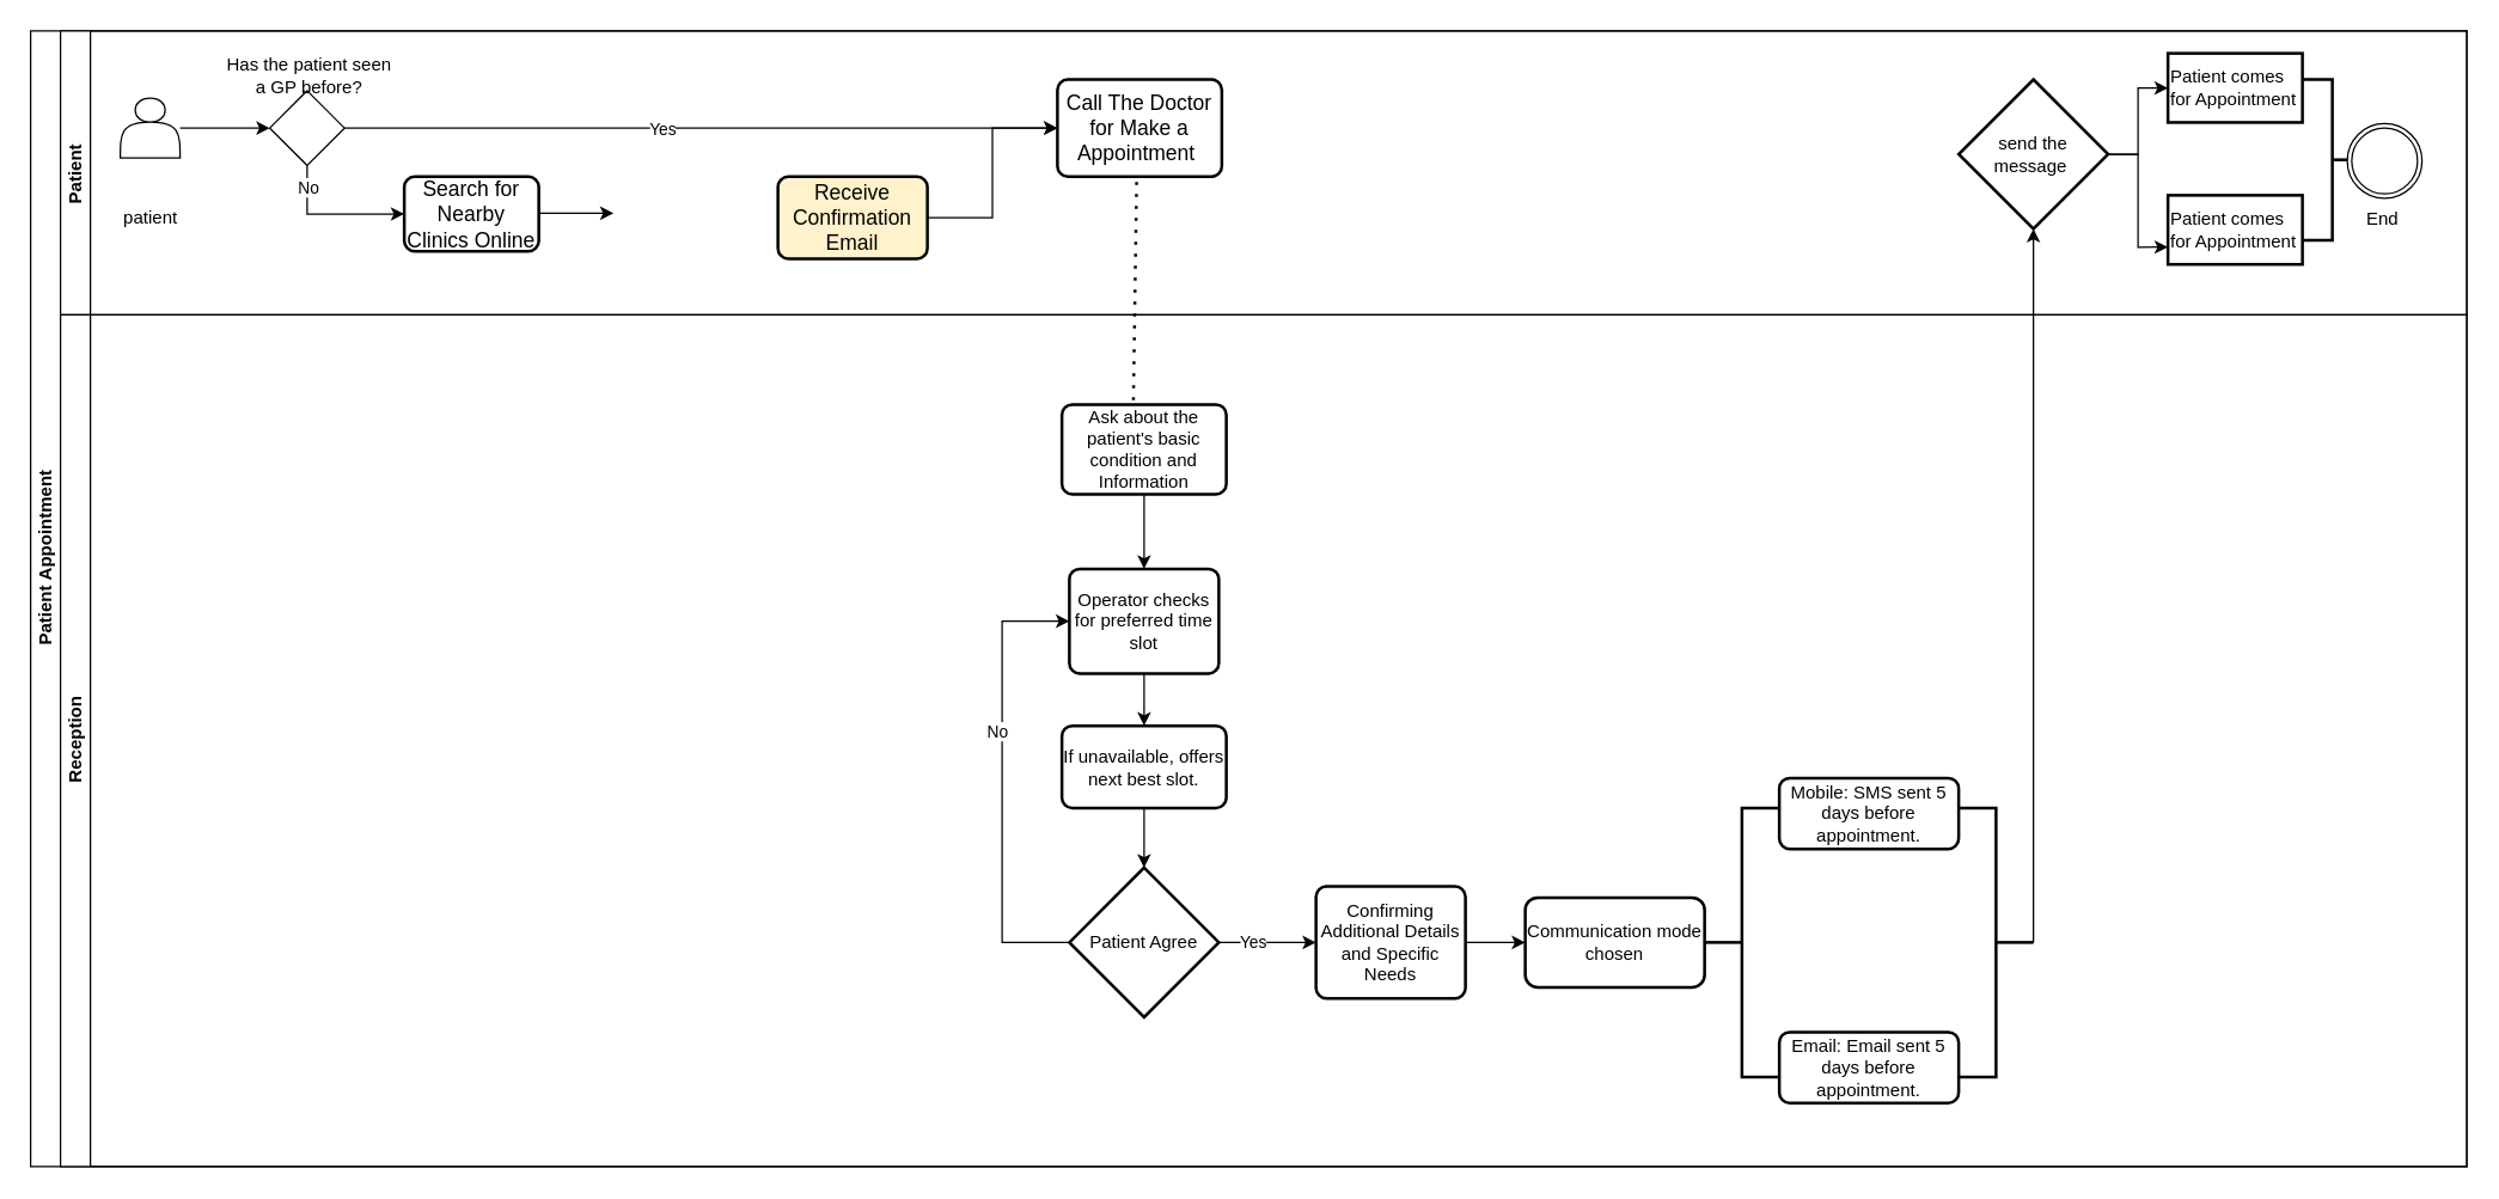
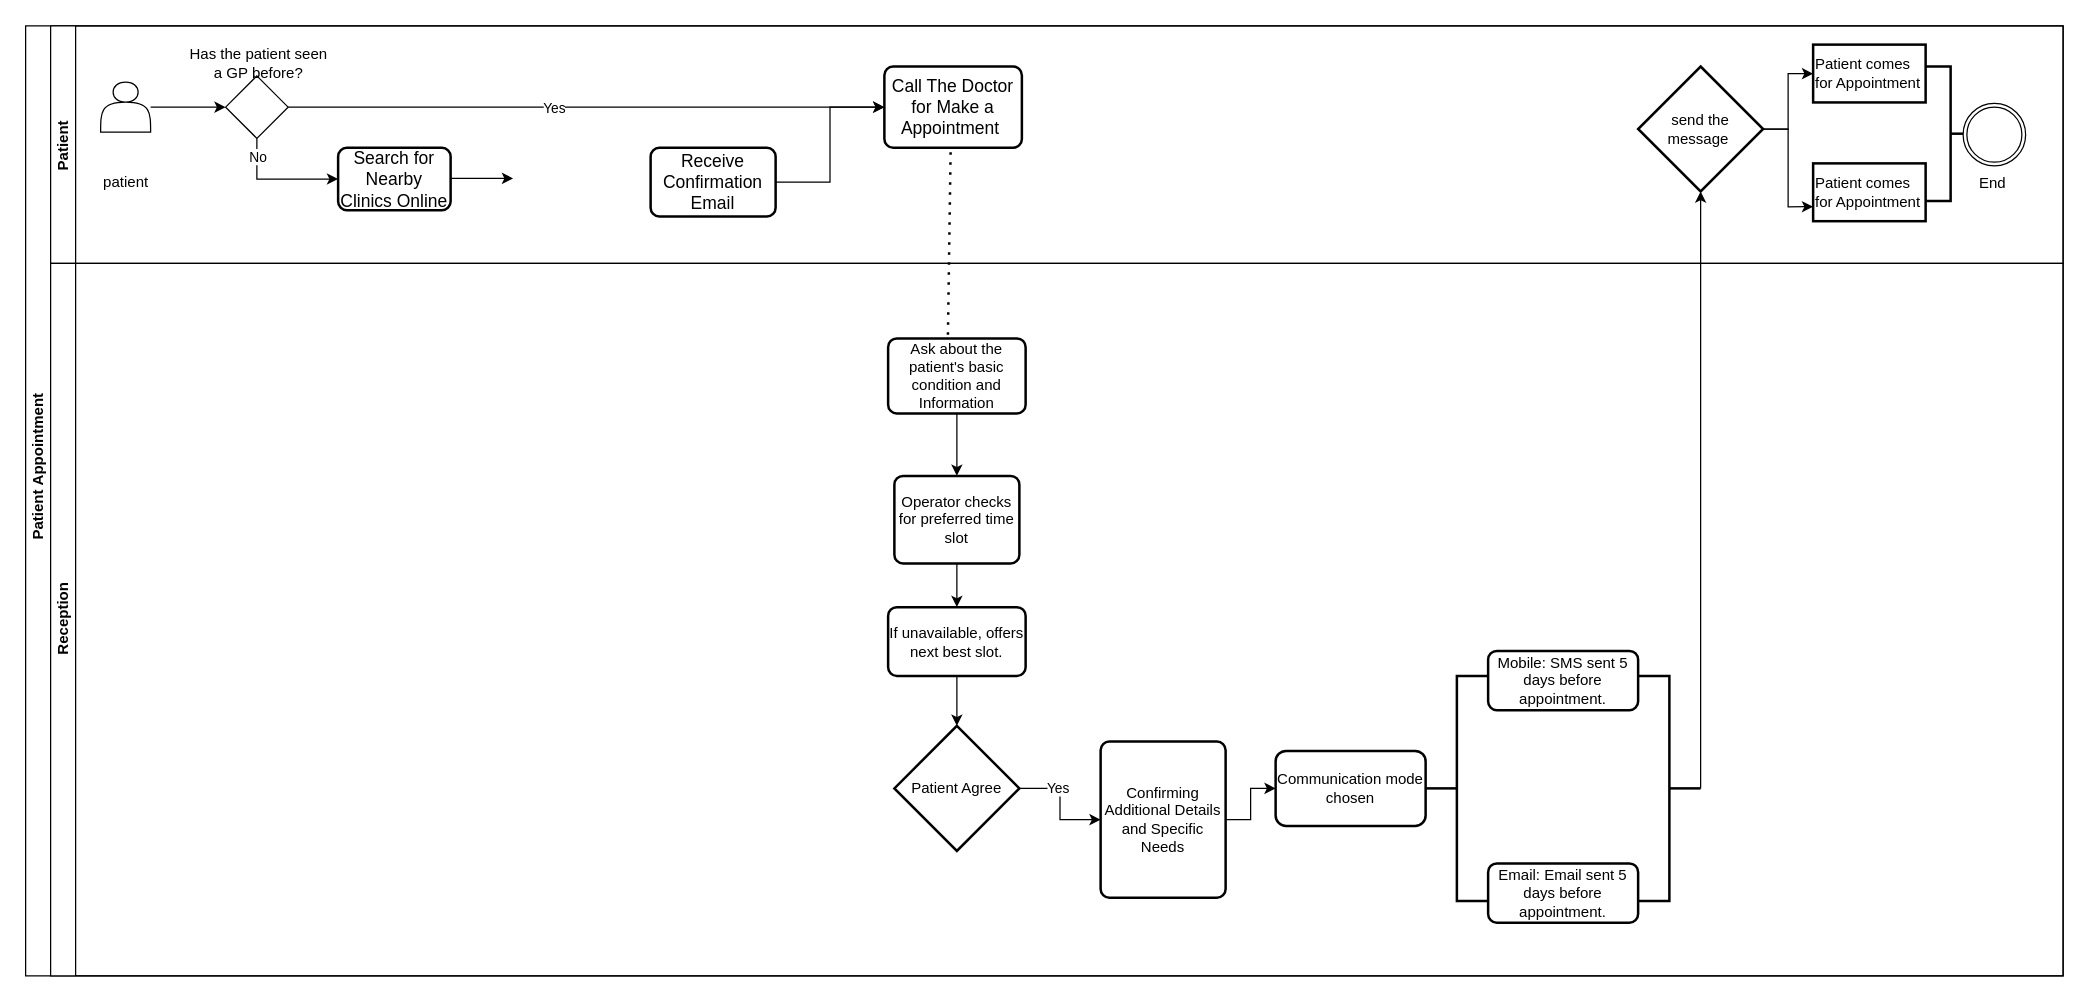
  <mxCell id="0" />
  <mxCell id="1" parent="0" />
  <mxCell id="2" value="&amp;nbsp; &amp;nbsp; &amp;nbsp; &amp;nbsp; &amp;nbsp; &amp;nbsp; &amp;nbsp; &amp;nbsp; &amp;nbsp;Patient&amp;nbsp;&lt;span style=&quot;background-color: initial;&quot;&gt;Appointment&amp;nbsp;&lt;/span&gt;" style="swimlane;html=1;childLayout=stackLayout;resizeParent=1;resizeParentMax=0;horizontal=0;startSize=20;horizontalStack=0;" parent="1" vertex="1"><mxGeometry x="20" y="20" width="1630" height="760" as="geometry" /></mxCell>
  <mxCell id="3" value="Patient&amp;nbsp;" style="swimlane;html=1;startSize=20;horizontal=0;" parent="2" vertex="1"><mxGeometry x="20" width="1610" height="190" as="geometry" /></mxCell>
  <mxCell id="4" style="edgeStyle=orthogonalEdgeStyle;rounded=0;orthogonalLoop=1;jettySize=auto;html=1;" edge="1" parent="3" source="5" target="11"><mxGeometry relative="1" as="geometry" /></mxCell>
  <mxCell id="5" value="" style="shape=actor;whiteSpace=wrap;html=1;" vertex="1" parent="3"><mxGeometry x="40" y="45" width="40" height="40" as="geometry" /></mxCell>
  <mxCell id="6" value="patient" style="text;html=1;align=center;verticalAlign=middle;resizable=0;points=[];autosize=1;strokeColor=none;fillColor=none;" vertex="1" parent="3"><mxGeometry x="30" y="110" width="60" height="30" as="geometry" /></mxCell>
  <mxCell id="7" style="edgeStyle=orthogonalEdgeStyle;rounded=0;orthogonalLoop=1;jettySize=auto;html=1;entryX=0;entryY=0.5;entryDx=0;entryDy=0;" edge="1" parent="3" source="11" target="13"><mxGeometry relative="1" as="geometry" /></mxCell>
  <mxCell id="8" value="Yes" style="edgeLabel;html=1;align=center;verticalAlign=middle;resizable=0;points=[];" vertex="1" connectable="0" parent="7"><mxGeometry x="-0.113" relative="1" as="geometry"><mxPoint as="offset" /></mxGeometry></mxCell>
  <mxCell id="9" style="edgeStyle=orthogonalEdgeStyle;rounded=0;orthogonalLoop=1;jettySize=auto;html=1;entryX=0;entryY=0.5;entryDx=0;entryDy=0;" edge="1" parent="3" source="11" target="14"><mxGeometry relative="1" as="geometry"><Array as="points"><mxPoint x="165" y="123" /></Array></mxGeometry></mxCell>
  <mxCell id="10" value="No" style="edgeLabel;html=1;align=center;verticalAlign=middle;resizable=0;points=[];" vertex="1" connectable="0" parent="9"><mxGeometry x="-0.707" y="4" relative="1" as="geometry"><mxPoint x="-4" as="offset" /></mxGeometry></mxCell>
  <mxCell id="11" value="" style="points=[[0.25,0.25,0],[0.5,0,0],[0.75,0.25,0],[1,0.5,0],[0.75,0.75,0],[0.5,1,0],[0.25,0.75,0],[0,0.5,0]];shape=mxgraph.bpmn.gateway2;html=1;verticalLabelPosition=bottom;labelBackgroundColor=#ffffff;verticalAlign=top;align=center;perimeter=rhombusPerimeter;outlineConnect=0;outline=none;symbol=none;" vertex="1" parent="3"><mxGeometry x="140" y="40" width="50" height="50" as="geometry" /></mxCell>
  <mxCell id="12" value="&lt;span style=&quot;text-wrap: nowrap; background-color: rgb(255, 255, 255);&quot;&gt;&amp;nbsp;Has the patient seen&lt;/span&gt;&lt;div style=&quot;text-wrap: nowrap;&quot;&gt;&amp;nbsp;a GP before?&lt;/div&gt;" style="text;html=1;align=center;verticalAlign=middle;whiteSpace=wrap;rounded=0;" vertex="1" parent="3"><mxGeometry x="100" y="15" width="130" height="30" as="geometry" /></mxCell>
  <mxCell id="13" value="&lt;font style=&quot;font-size: 14px;&quot;&gt;Call The Doctor for Make a Appointment&amp;nbsp;&lt;/font&gt;" style="rounded=1;whiteSpace=wrap;html=1;absoluteArcSize=1;arcSize=14;strokeWidth=2;" vertex="1" parent="3"><mxGeometry x="667" y="32.5" width="110" height="65" as="geometry" /></mxCell>
  <mxCell id="14" value="&lt;font style=&quot;font-size: 14px;&quot;&gt;Search for Nearby Clinics Online&lt;/font&gt;" style="rounded=1;whiteSpace=wrap;html=1;absoluteArcSize=1;arcSize=14;strokeWidth=2;" vertex="1" parent="3"><mxGeometry x="230" y="97.5" width="90" height="50" as="geometry" /></mxCell>
  <mxCell id="15" style="edgeStyle=orthogonalEdgeStyle;rounded=0;orthogonalLoop=1;jettySize=auto;html=1;" edge="1" parent="3" source="14"><mxGeometry relative="1" as="geometry"><mxPoint x="370" y="122" as="targetPoint" /></mxGeometry></mxCell>
  <mxCell id="16" style="edgeStyle=orthogonalEdgeStyle;rounded=0;orthogonalLoop=1;jettySize=auto;html=1;" edge="1" parent="3" source="17" target="13"><mxGeometry relative="1" as="geometry" /></mxCell>
- <mxCell id="17" value="&lt;font style=&quot;font-size: 14px;&quot;&gt;Receive Confirmation Email&lt;/font&gt;" style="rounded=1;whiteSpace=wrap;html=1;absoluteArcSize=1;arcSize=14;strokeWidth=2;fillColor=#fff2cc;" vertex="1" parent="3"><mxGeometry x="480" y="97.5" width="100" height="55" as="geometry" /></mxCell>
+ <mxCell id="17" value="&lt;font style=&quot;font-size: 14px;&quot;&gt;Receive Confirmation Email&lt;/font&gt;" style="rounded=1;whiteSpace=wrap;html=1;absoluteArcSize=1;arcSize=14;strokeWidth=2;" vertex="1" parent="3"><mxGeometry x="480" y="97.5" width="100" height="55" as="geometry" /></mxCell>
  <mxCell id="18" value="" style="endArrow=none;dashed=1;html=1;dashPattern=1 3;strokeWidth=2;rounded=0;exitX=0.435;exitY=-0.048;exitDx=0;exitDy=0;exitPerimeter=0;" edge="1" parent="3" source="28"><mxGeometry width="50" height="50" relative="1" as="geometry"><mxPoint x="670" y="150" as="sourcePoint" /><mxPoint x="720" y="100" as="targetPoint" /></mxGeometry></mxCell>
  <mxCell id="19" value="Patient comes for Appointment" style="whiteSpace=wrap;html=1;align=left;strokeWidth=2;pointerEvents=1;" vertex="1" parent="3"><mxGeometry x="1410" y="15" width="90" height="46.25" as="geometry" /></mxCell>
  <mxCell id="20" value="Patient comes for Appointment" style="whiteSpace=wrap;html=1;align=left;strokeWidth=2;pointerEvents=1;" vertex="1" parent="3"><mxGeometry x="1410" y="110" width="90" height="46.25" as="geometry" /></mxCell>
  <mxCell id="21" style="edgeStyle=orthogonalEdgeStyle;rounded=0;orthogonalLoop=1;jettySize=auto;html=1;" edge="1" parent="3" source="23" target="19"><mxGeometry relative="1" as="geometry" /></mxCell>
  <mxCell id="22" style="edgeStyle=orthogonalEdgeStyle;rounded=0;orthogonalLoop=1;jettySize=auto;html=1;entryX=0;entryY=0.75;entryDx=0;entryDy=0;" edge="1" parent="3" source="23" target="20"><mxGeometry relative="1" as="geometry" /></mxCell>
  <mxCell id="23" value="send the message&amp;nbsp;" style="strokeWidth=2;html=1;shape=mxgraph.flowchart.decision;whiteSpace=wrap;" vertex="1" parent="3"><mxGeometry x="1270" y="32.5" width="100" height="100" as="geometry" /></mxCell>
  <mxCell id="24" value="" style="strokeWidth=2;html=1;shape=mxgraph.flowchart.annotation_2;align=left;labelPosition=right;pointerEvents=1;direction=west;" vertex="1" parent="3"><mxGeometry x="1500" y="32.5" width="40" height="107.5" as="geometry" /></mxCell>
  <mxCell id="25" value="End&amp;nbsp;" style="points=[[0.145,0.145,0],[0.5,0,0],[0.855,0.145,0],[1,0.5,0],[0.855,0.855,0],[0.5,1,0],[0.145,0.855,0],[0,0.5,0]];shape=mxgraph.bpmn.event;html=1;verticalLabelPosition=bottom;labelBackgroundColor=#ffffff;verticalAlign=top;align=center;perimeter=ellipsePerimeter;outlineConnect=0;aspect=fixed;outline=throwing;symbol=general;" vertex="1" parent="3"><mxGeometry x="1530" y="62" width="50" height="50" as="geometry" /></mxCell>
  <mxCell id="26" value="Reception" style="swimlane;html=1;startSize=20;horizontal=0;" parent="2" vertex="1"><mxGeometry x="20" y="190" width="1610" height="570" as="geometry" /></mxCell>
  <mxCell id="27" style="edgeStyle=orthogonalEdgeStyle;rounded=0;orthogonalLoop=1;jettySize=auto;html=1;" edge="1" parent="26" source="28" target="30"><mxGeometry relative="1" as="geometry" /></mxCell>
  <mxCell id="28" value="Ask about the patient's basic condition and Information" style="rounded=1;whiteSpace=wrap;html=1;absoluteArcSize=1;arcSize=14;strokeWidth=2;" vertex="1" parent="26"><mxGeometry x="670" y="60" width="110" height="60" as="geometry" /></mxCell>
  <mxCell id="29" style="edgeStyle=orthogonalEdgeStyle;rounded=0;orthogonalLoop=1;jettySize=auto;html=1;entryX=0.5;entryY=0;entryDx=0;entryDy=0;" edge="1" parent="26" source="30" target="31"><mxGeometry relative="1" as="geometry" /></mxCell>
  <mxCell id="30" value="Operator checks for preferred time slot" style="rounded=1;whiteSpace=wrap;html=1;absoluteArcSize=1;arcSize=14;strokeWidth=2;" vertex="1" parent="26"><mxGeometry x="675" y="170" width="100" height="70" as="geometry" /></mxCell>
  <mxCell id="31" value="If unavailable, offers next best slot." style="rounded=1;whiteSpace=wrap;html=1;absoluteArcSize=1;arcSize=14;strokeWidth=2;" vertex="1" parent="26"><mxGeometry x="670" y="275" width="110" height="55" as="geometry" /></mxCell>
- <mxCell id="32" style="edgeStyle=orthogonalEdgeStyle;rounded=0;orthogonalLoop=1;jettySize=auto;html=1;entryX=0;entryY=0.5;entryDx=0;entryDy=0;exitX=0;exitY=0.5;exitDx=0;exitDy=0;exitPerimeter=0;" edge="1" parent="26" source="34" target="30"><mxGeometry relative="1" as="geometry"><Array as="points"><mxPoint x="630" y="420" /><mxPoint x="630" y="205" /></Array></mxGeometry></mxCell>
- <mxCell id="33" value="No" style="edgeLabel;html=1;align=center;verticalAlign=middle;resizable=0;points=[];" vertex="1" connectable="0" parent="32"><mxGeometry x="0.224" y="4" relative="1" as="geometry"><mxPoint as="offset" /></mxGeometry></mxCell>
  <mxCell id="34" value="Patient Agree" style="strokeWidth=2;html=1;shape=mxgraph.flowchart.decision;whiteSpace=wrap;" vertex="1" parent="26"><mxGeometry x="675" y="370" width="100" height="100" as="geometry" /></mxCell>
  <mxCell id="35" style="edgeStyle=orthogonalEdgeStyle;rounded=0;orthogonalLoop=1;jettySize=auto;html=1;entryX=0.5;entryY=0;entryDx=0;entryDy=0;entryPerimeter=0;" edge="1" parent="26" source="31" target="34"><mxGeometry relative="1" as="geometry" /></mxCell>
  <mxCell id="36" value="" style="edgeStyle=orthogonalEdgeStyle;rounded=0;orthogonalLoop=1;jettySize=auto;html=1;" edge="1" parent="26" source="41" target="37"><mxGeometry relative="1" as="geometry" /></mxCell>
  <mxCell id="37" value="Communication mode chosen" style="whiteSpace=wrap;html=1;rounded=1;arcSize=14;strokeWidth=2;" vertex="1" parent="26"><mxGeometry x="980" y="390" width="120" height="60" as="geometry" /></mxCell>
  <mxCell id="38" value="" style="strokeWidth=2;html=1;shape=mxgraph.flowchart.annotation_2;align=left;labelPosition=right;pointerEvents=1;" vertex="1" parent="26"><mxGeometry x="1100" y="330" width="50" height="180" as="geometry" /></mxCell>
  <mxCell id="39" value="" style="edgeStyle=orthogonalEdgeStyle;rounded=0;orthogonalLoop=1;jettySize=auto;html=1;" edge="1" parent="26" source="34" target="41"><mxGeometry relative="1" as="geometry"><mxPoint x="1250" y="495" as="targetPoint" /><mxPoint x="960" y="618" as="sourcePoint" /></mxGeometry></mxCell>
  <mxCell id="40" value="Yes" style="edgeLabel;html=1;align=center;verticalAlign=middle;resizable=0;points=[];" vertex="1" connectable="0" parent="39"><mxGeometry x="-0.323" y="1" relative="1" as="geometry"><mxPoint as="offset" /></mxGeometry></mxCell>
- <mxCell id="41" value="Confirming Additional Details and Specific Needs" style="rounded=1;whiteSpace=wrap;html=1;absoluteArcSize=1;arcSize=14;strokeWidth=2;" vertex="1" parent="26"><mxGeometry x="840" y="382.5" width="100" height="75" as="geometry" /></mxCell>
+ <mxCell id="41" value="Confirming Additional Details and Specific Needs" style="rounded=1;whiteSpace=wrap;html=1;absoluteArcSize=1;arcSize=14;strokeWidth=2;" vertex="1" parent="26"><mxGeometry x="840" y="382.5" width="100" height="125" as="geometry" /></mxCell>
  <mxCell id="42" value="Mobile: SMS sent 5 days before appointment." style="rounded=1;whiteSpace=wrap;html=1;absoluteArcSize=1;arcSize=14;strokeWidth=2;" vertex="1" parent="26"><mxGeometry x="1150" y="310" width="120" height="47.5" as="geometry" /></mxCell>
  <mxCell id="43" value="Email: Email sent 5 days before appointment." style="rounded=1;whiteSpace=wrap;html=1;absoluteArcSize=1;arcSize=14;strokeWidth=2;" vertex="1" parent="26"><mxGeometry x="1150" y="480" width="120" height="47.5" as="geometry" /></mxCell>
  <mxCell id="44" value="" style="strokeWidth=2;html=1;shape=mxgraph.flowchart.annotation_2;align=left;labelPosition=right;pointerEvents=1;direction=west;" vertex="1" parent="26"><mxGeometry x="1270" y="330" width="50" height="180" as="geometry" /></mxCell>
  <mxCell id="45" style="edgeStyle=orthogonalEdgeStyle;rounded=0;orthogonalLoop=1;jettySize=auto;html=1;entryX=0.5;entryY=1;entryDx=0;entryDy=0;entryPerimeter=0;exitX=0;exitY=0.5;exitDx=0;exitDy=0;exitPerimeter=0;" edge="1" parent="2" source="44" target="23"><mxGeometry relative="1" as="geometry"><Array as="points"><mxPoint x="1340" y="132" /></Array></mxGeometry></mxCell>
